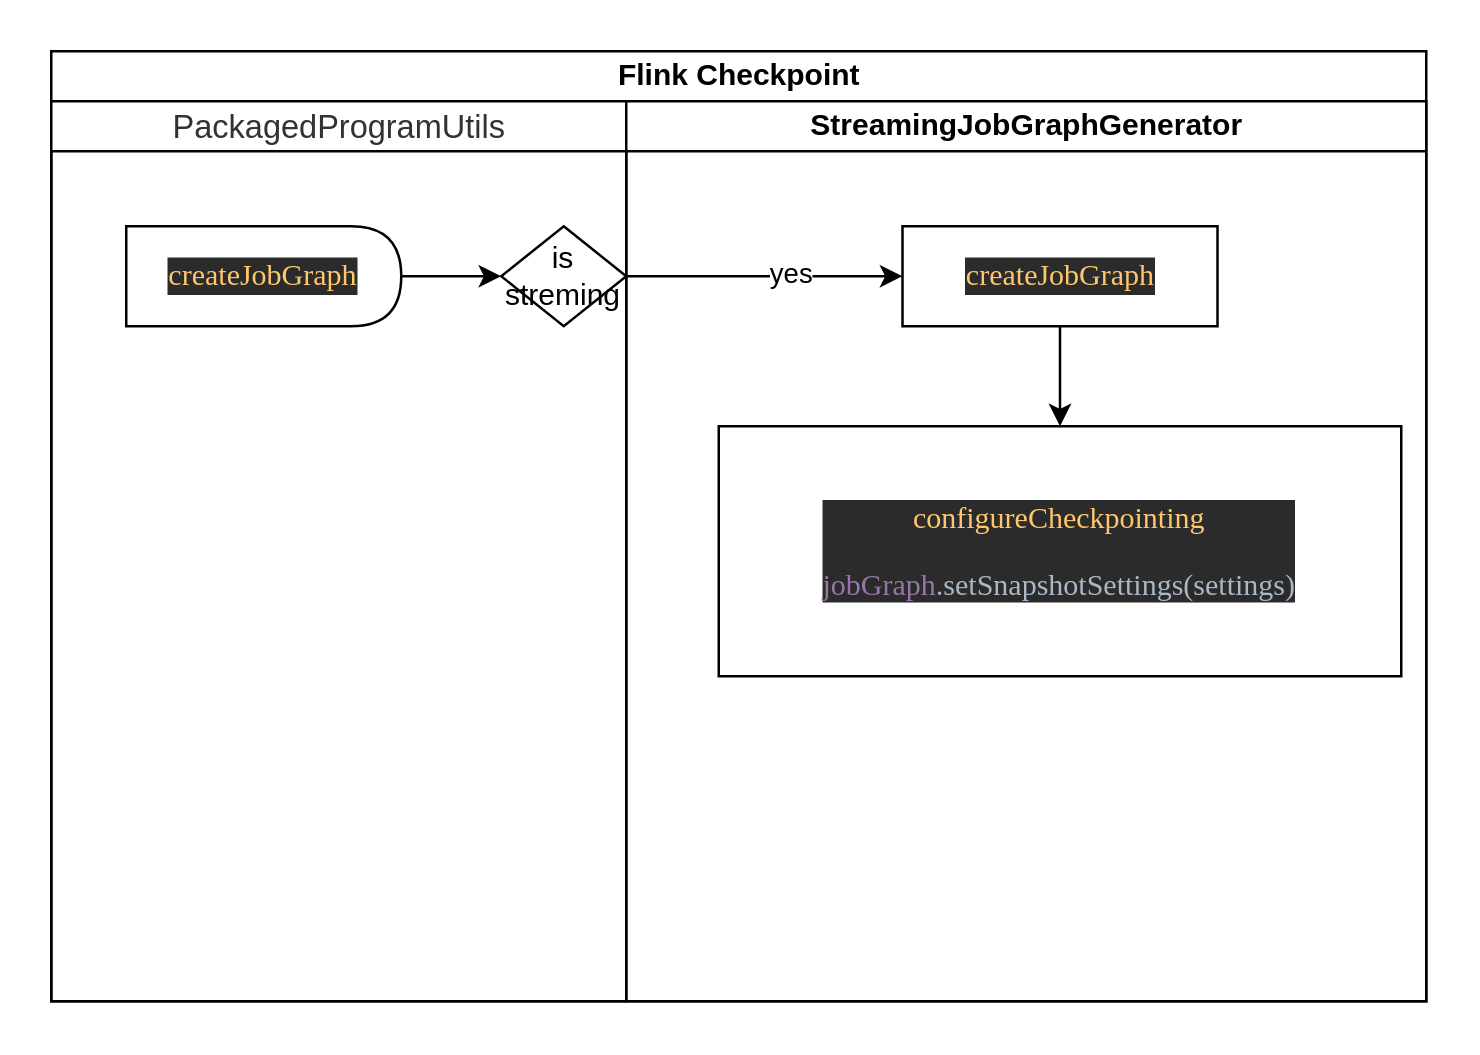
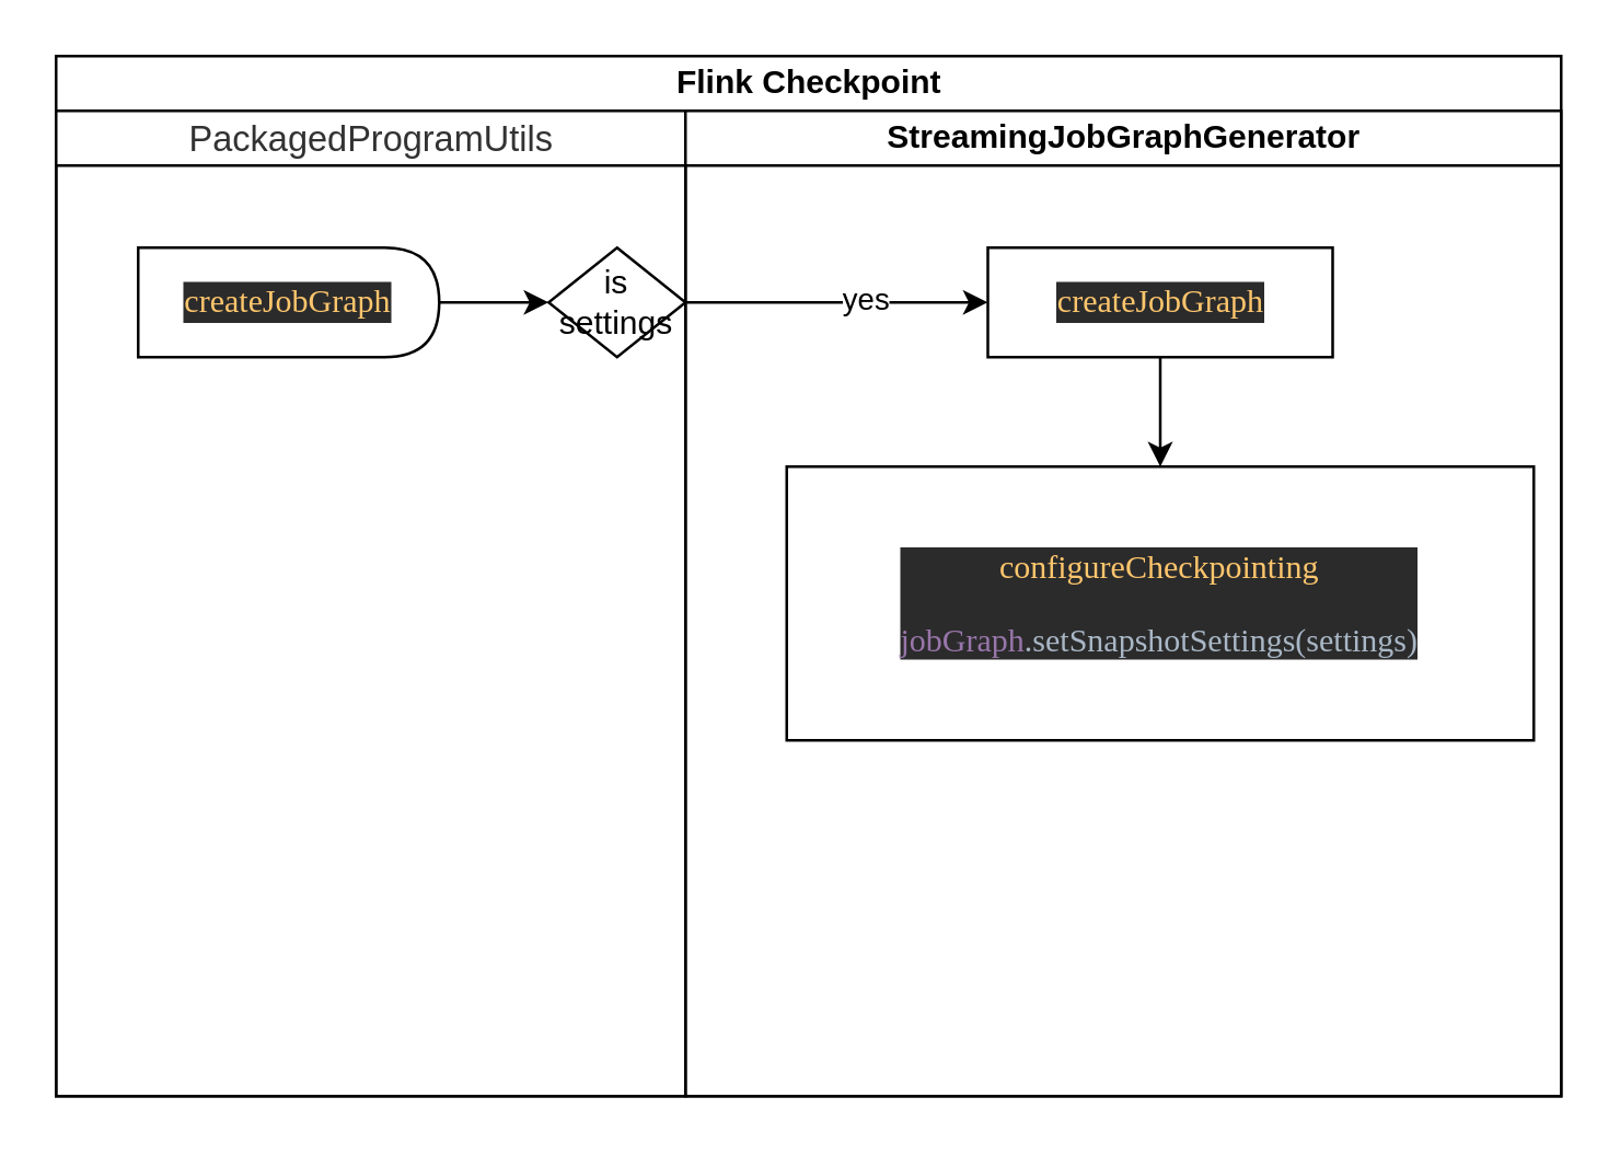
  <mxCell id="0" />
  <mxCell id="1" parent="0" />
  <mxCell id="2" value="Flink Checkpoint" style="swimlane;html=1;childLayout=stackLayout;resizeParent=1;resizeParentMax=0;startSize=20;" vertex="1" parent="1"><mxGeometry x="20" y="20" width="550" height="380" as="geometry" /></mxCell>
  <mxCell id="3" value="&lt;span style=&quot;color: rgb(50 , 50 , 50) ; font-size: 13px ; font-weight: 400 ; background-color: rgba(255 , 255 , 255 , 0.01)&quot;&gt;PackagedProgramUtils&lt;/span&gt;" style="swimlane;html=1;startSize=20;" vertex="1" parent="2"><mxGeometry y="20" width="230" height="360" as="geometry" /></mxCell>
  <mxCell id="4" style="edgeStyle=orthogonalEdgeStyle;rounded=0;orthogonalLoop=1;jettySize=auto;html=1;entryX=0;entryY=0.5;entryDx=0;entryDy=0;" edge="1" parent="3" source="5" target="6"><mxGeometry relative="1" as="geometry" /></mxCell>
  <mxCell id="5" value="&lt;pre style=&quot;background-color: #2b2b2b ; color: #a9b7c6 ; font-family: &amp;#34;menlo&amp;#34; ; font-size: 9.0pt&quot;&gt;&lt;span style=&quot;color: #ffc66d&quot;&gt;createJobGraph&lt;/span&gt;&lt;/pre&gt;" style="shape=delay;whiteSpace=wrap;html=1;" vertex="1" parent="3"><mxGeometry x="30" y="50" width="110" height="40" as="geometry" /></mxCell>
- <mxCell id="6" value="is streming" style="rhombus;whiteSpace=wrap;html=1;" vertex="1" parent="3"><mxGeometry x="180" y="50" width="50" height="40" as="geometry" /></mxCell>
+ <mxCell id="6" value="is settings" style="rhombus;whiteSpace=wrap;html=1;" vertex="1" parent="3"><mxGeometry x="180" y="50" width="50" height="40" as="geometry" /></mxCell>
  <mxCell id="7" value="StreamingJobGraphGenerator" style="swimlane;html=1;startSize=20;" vertex="1" parent="2"><mxGeometry x="230" y="20" width="320" height="360" as="geometry" /></mxCell>
  <mxCell id="8" style="edgeStyle=orthogonalEdgeStyle;rounded=0;orthogonalLoop=1;jettySize=auto;html=1;entryX=0.5;entryY=0;entryDx=0;entryDy=0;" edge="1" parent="7" source="10" target="9"><mxGeometry relative="1" as="geometry"><mxPoint x="117" y="140" as="targetPoint" /></mxGeometry></mxCell>
  <mxCell id="9" value="&lt;pre style=&quot;background-color: #2b2b2b ; color: #a9b7c6 ; font-family: &amp;#34;menlo&amp;#34; ; font-size: 9.0pt&quot;&gt;&lt;pre style=&quot;font-family: &amp;#34;menlo&amp;#34; ; font-size: 9pt&quot;&gt;&lt;span style=&quot;color: #ffc66d&quot;&gt;configureCheckpointing&lt;/span&gt;&lt;/pre&gt;&lt;pre style=&quot;font-family: &amp;#34;menlo&amp;#34; ; font-size: 9pt&quot;&gt;&lt;pre style=&quot;font-family: &amp;#34;menlo&amp;#34; ; font-size: 9pt&quot;&gt;&lt;span style=&quot;color: #9876aa&quot;&gt;jobGraph&lt;/span&gt;.setSnapshotSettings(settings)&lt;/pre&gt;&lt;/pre&gt;&lt;/pre&gt;" style="rounded=0;whiteSpace=wrap;html=1;" vertex="1" parent="7"><mxGeometry x="37" y="130" width="273" height="100" as="geometry" /></mxCell>
  <mxCell id="10" value="&lt;pre style=&quot;background-color: #2b2b2b ; color: #a9b7c6 ; font-family: &amp;#34;menlo&amp;#34; ; font-size: 9.0pt&quot;&gt;&lt;span style=&quot;color: #ffc66d&quot;&gt;createJobGraph&lt;/span&gt;&lt;/pre&gt;" style="rounded=0;whiteSpace=wrap;html=1;" vertex="1" parent="7"><mxGeometry x="110.5" y="50" width="126" height="40" as="geometry" /></mxCell>
  <mxCell id="11" style="edgeStyle=orthogonalEdgeStyle;rounded=0;orthogonalLoop=1;jettySize=auto;html=1;entryX=0;entryY=0.5;entryDx=0;entryDy=0;" edge="1" parent="2" source="6" target="10"><mxGeometry relative="1" as="geometry" /></mxCell>
  <mxCell id="12" value="yes" style="edgeLabel;html=1;align=center;verticalAlign=middle;resizable=0;points=[];" vertex="1" connectable="0" parent="11"><mxGeometry x="0.2" y="-2" relative="1" as="geometry"><mxPoint x="-1" y="-4" as="offset" /></mxGeometry></mxCell>
